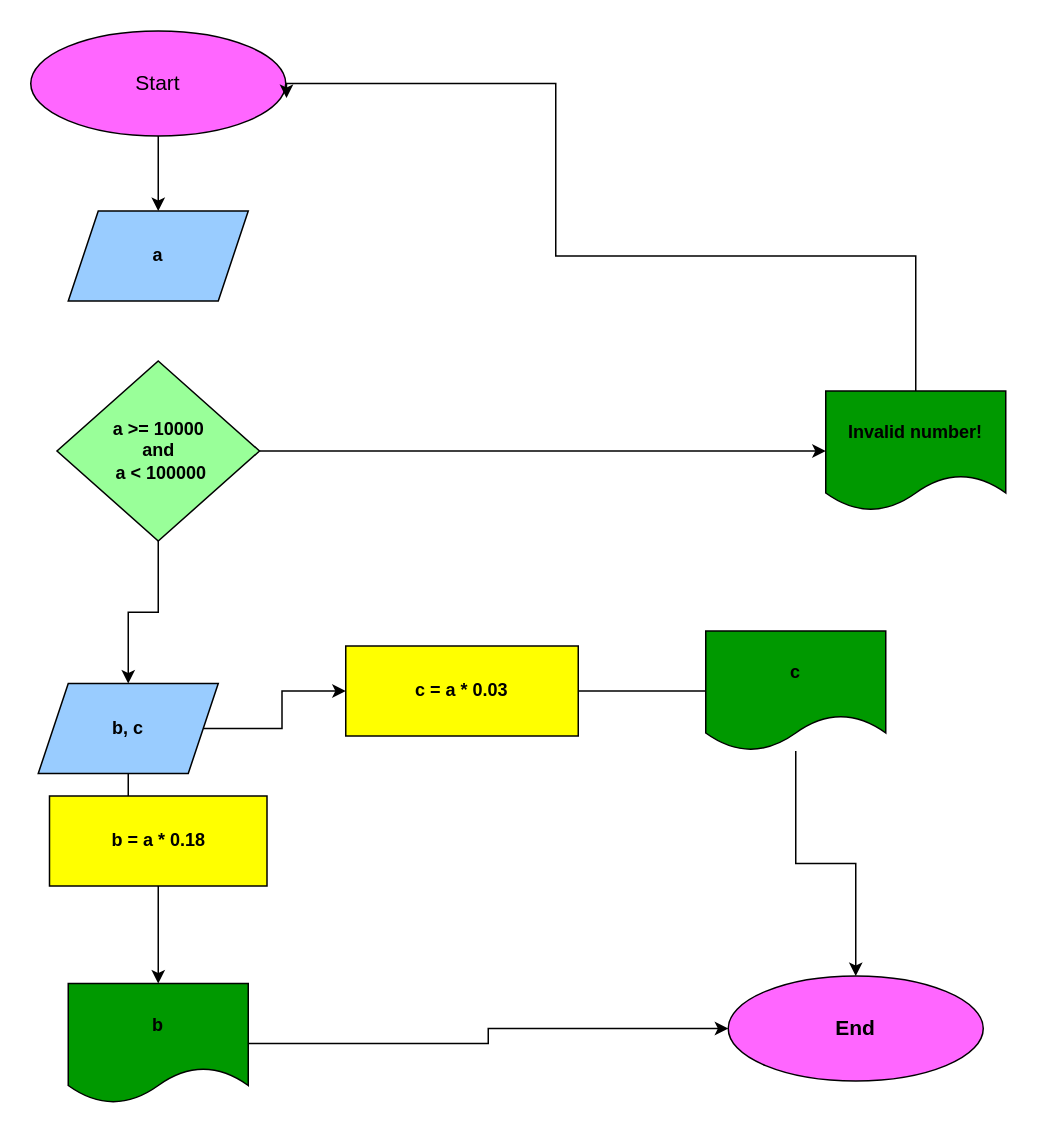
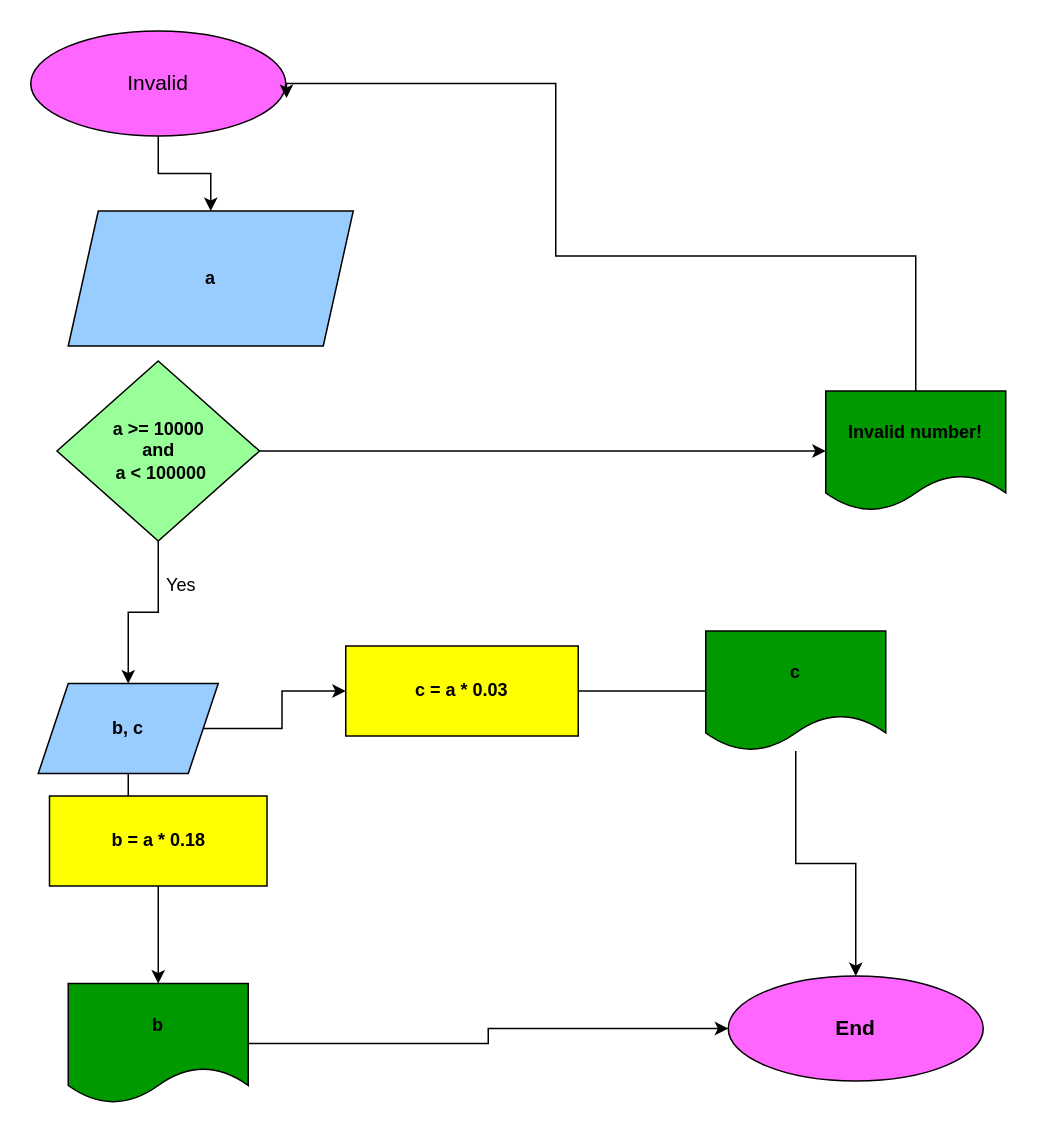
  <mxCell id="0" />
  <mxCell id="1" parent="0" />
  <mxCell id="2" value="" style="edgeStyle=orthogonalEdgeStyle;rounded=0;orthogonalLoop=1;jettySize=auto;html=1;" edge="1" parent="1" source="3" target="5"><mxGeometry relative="1" as="geometry" /></mxCell>
- <mxCell id="3" value="&lt;font style=&quot;font-size: 14px&quot;&gt;Start&lt;/font&gt;" style="ellipse;whiteSpace=wrap;html=1;fillColor=#FF66FF;" vertex="1" parent="1"><mxGeometry x="20" y="20" width="170" height="70" as="geometry" /></mxCell>
+ <mxCell id="3" value="&lt;font style=&quot;font-size: 14px&quot;&gt;Invalid&lt;/font&gt;" style="ellipse;whiteSpace=wrap;html=1;fillColor=#FF66FF;" vertex="1" parent="1"><mxGeometry x="20" y="20" width="170" height="70" as="geometry" /></mxCell>
  <mxCell id="4" value="&lt;b&gt;&lt;font style=&quot;font-size: 14px&quot;&gt;End&lt;/font&gt;&lt;/b&gt;" style="ellipse;whiteSpace=wrap;html=1;fillColor=#FF66FF;" vertex="1" parent="1"><mxGeometry x="485" y="650" width="170" height="70" as="geometry" /></mxCell>
- <mxCell id="5" value="&lt;b&gt;a&lt;/b&gt;" style="shape=parallelogram;perimeter=parallelogramPerimeter;whiteSpace=wrap;html=1;fixedSize=1;fillColor=#99CCFF;" vertex="1" parent="1"><mxGeometry x="45" y="140" width="120" height="60" as="geometry" /></mxCell>
+ <mxCell id="5" value="&lt;b&gt;a&lt;/b&gt;" style="shape=parallelogram;perimeter=parallelogramPerimeter;whiteSpace=wrap;html=1;fixedSize=1;fillColor=#99CCFF;" vertex="1" parent="1"><mxGeometry x="45" y="140" width="190" height="90" as="geometry" /></mxCell>
  <mxCell id="6" value="" style="edgeStyle=orthogonalEdgeStyle;rounded=0;orthogonalLoop=1;jettySize=auto;html=1;" edge="1" parent="1" source="8" target="10"><mxGeometry relative="1" as="geometry" /></mxCell>
  <mxCell id="7" value="" style="edgeStyle=orthogonalEdgeStyle;rounded=0;orthogonalLoop=1;jettySize=auto;html=1;" edge="1" parent="1" source="8" target="13"><mxGeometry relative="1" as="geometry" /></mxCell>
  <mxCell id="8" value="&lt;b&gt;a &amp;gt;= 10000&lt;br&gt;and&lt;br&gt;&amp;nbsp;a &amp;lt; 100000&lt;/b&gt;" style="rhombus;whiteSpace=wrap;html=1;fillColor=#99FF99;" vertex="1" parent="1"><mxGeometry x="37.5" y="240" width="135" height="120" as="geometry" /></mxCell>
  <mxCell id="9" style="edgeStyle=orthogonalEdgeStyle;rounded=0;orthogonalLoop=1;jettySize=auto;html=1;entryX=1.003;entryY=0.639;entryDx=0;entryDy=0;entryPerimeter=0;" edge="1" parent="1" source="10" target="3"><mxGeometry relative="1" as="geometry"><Array as="points"><mxPoint x="610" y="170" /><mxPoint x="370" y="170" /><mxPoint x="370" y="55" /><mxPoint x="191" y="55" /></Array></mxGeometry></mxCell>
  <mxCell id="10" value="&lt;b&gt;Invalid number!&lt;/b&gt;" style="shape=document;whiteSpace=wrap;html=1;boundedLbl=1;fillColor=#009900;" vertex="1" parent="1"><mxGeometry x="550" y="260" width="120" height="80" as="geometry" /></mxCell>
  <mxCell id="11" value="" style="edgeStyle=orthogonalEdgeStyle;rounded=0;orthogonalLoop=1;jettySize=auto;html=1;" edge="1" parent="1" source="13" target="15"><mxGeometry relative="1" as="geometry" /></mxCell>
  <mxCell id="12" value="" style="edgeStyle=orthogonalEdgeStyle;rounded=0;orthogonalLoop=1;jettySize=auto;html=1;" edge="1" parent="1" source="13" target="20"><mxGeometry relative="1" as="geometry" /></mxCell>
  <mxCell id="13" value="&lt;b&gt;b, c&lt;/b&gt;" style="shape=parallelogram;perimeter=parallelogramPerimeter;whiteSpace=wrap;html=1;fixedSize=1;fillColor=#99CCFF;" vertex="1" parent="1"><mxGeometry x="25" y="455" width="120" height="60" as="geometry" /></mxCell>
  <mxCell id="14" value="" style="edgeStyle=orthogonalEdgeStyle;rounded=0;orthogonalLoop=1;jettySize=auto;html=1;" edge="1" parent="1" source="15" target="17"><mxGeometry relative="1" as="geometry" /></mxCell>
  <mxCell id="15" value="&lt;b&gt;b = a * 0.18&lt;/b&gt;" style="whiteSpace=wrap;html=1;fillColor=#FFFF00;" vertex="1" parent="1"><mxGeometry x="32.5" y="530" width="145" height="60" as="geometry" /></mxCell>
  <mxCell id="16" style="edgeStyle=orthogonalEdgeStyle;rounded=0;orthogonalLoop=1;jettySize=auto;html=1;entryX=0;entryY=0.5;entryDx=0;entryDy=0;" edge="1" parent="1" source="17" target="4"><mxGeometry relative="1" as="geometry" /></mxCell>
  <mxCell id="17" value="&lt;b&gt;b&lt;/b&gt;" style="shape=document;whiteSpace=wrap;html=1;boundedLbl=1;fillColor=#009900;" vertex="1" parent="1"><mxGeometry x="45" y="655" width="120" height="80" as="geometry" /></mxCell>
+ <mxCell id="18" value="Yes" style="text;html=1;align=center;verticalAlign=middle;resizable=0;points=[];autosize=1;strokeColor=none;fillColor=none;" vertex="1" parent="1"><mxGeometry x="105" y="380" width="30" height="20" as="geometry" /></mxCell>
  <mxCell id="19" value="" style="edgeStyle=orthogonalEdgeStyle;rounded=0;orthogonalLoop=1;jettySize=auto;html=1;endArrow=none;" edge="1" parent="1" source="20" target="22"><mxGeometry relative="1" as="geometry" /></mxCell>
  <mxCell id="20" value="&lt;b&gt;c = a * 0.03&lt;/b&gt;" style="whiteSpace=wrap;html=1;fillColor=#FFFF00;" vertex="1" parent="1"><mxGeometry x="230" y="430" width="155" height="60" as="geometry" /></mxCell>
  <mxCell id="21" style="edgeStyle=orthogonalEdgeStyle;rounded=0;orthogonalLoop=1;jettySize=auto;html=1;entryX=0.5;entryY=0;entryDx=0;entryDy=0;" edge="1" parent="1" source="22" target="4"><mxGeometry relative="1" as="geometry" /></mxCell>
  <mxCell id="22" value="&lt;b&gt;c&lt;/b&gt;" style="shape=document;whiteSpace=wrap;html=1;boundedLbl=1;fillColor=#009900;" vertex="1" parent="1"><mxGeometry x="470" y="420" width="120" height="80" as="geometry" /></mxCell>
